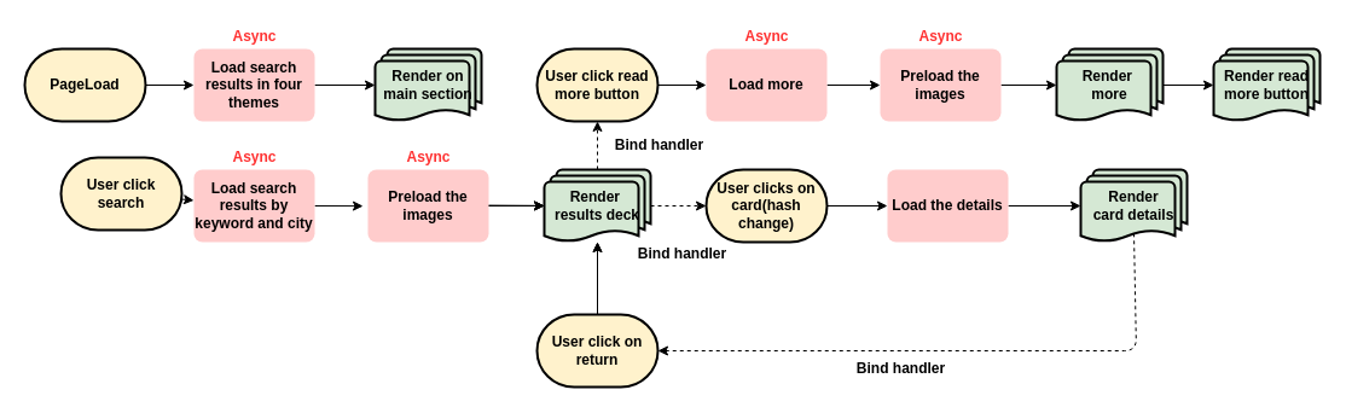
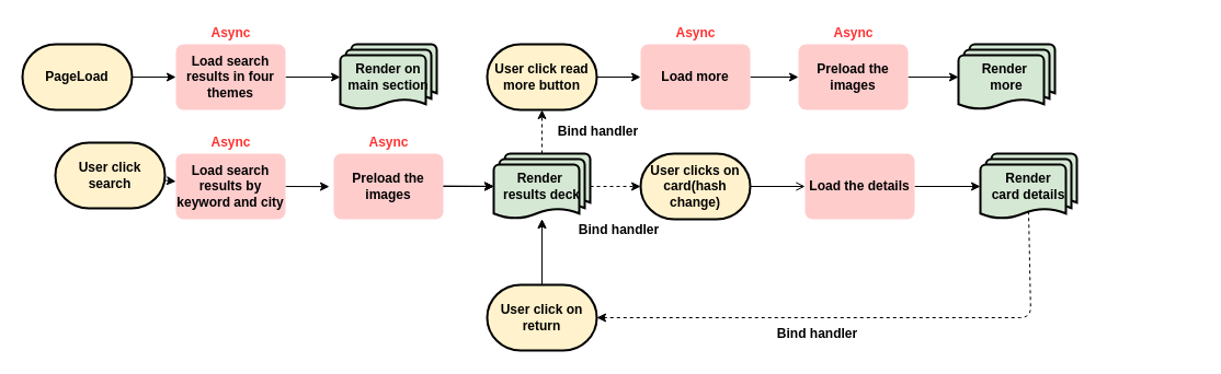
  <mxCell id="0" />
  <mxCell id="1" parent="0" />
  <mxCell id="2" value="" style="edgeStyle=none;html=1;fontColor=#000000;labelBackgroundColor=#000000;strokeColor=#000000;" parent="1" source="3" target="5" edge="1"><mxGeometry relative="1" as="geometry" /></mxCell>
  <mxCell id="3" value="&lt;font color=&quot;#000000&quot;&gt;&lt;b&gt;PageLoad&lt;/b&gt;&lt;/font&gt;" style="strokeWidth=2;html=1;shape=mxgraph.flowchart.terminator;whiteSpace=wrap;fillColor=#FFF2CC;shadow=0;sketch=0;" parent="1" vertex="1"><mxGeometry x="20" y="40" width="100" height="60" as="geometry" /></mxCell>
  <mxCell id="4" value="" style="edgeStyle=none;html=1;labelBackgroundColor=#000000;fontColor=#000000;strokeColor=#000000;" parent="1" source="5" target="7" edge="1"><mxGeometry relative="1" as="geometry" /></mxCell>
  <mxCell id="5" value="&lt;font color=&quot;#000000&quot;&gt;&lt;b&gt;Load search results in four themes&lt;/b&gt;&lt;/font&gt;" style="rounded=1;whiteSpace=wrap;html=1;absoluteArcSize=1;arcSize=14;strokeWidth=2;shadow=0;sketch=0;fillColor=#ffcccc;strokeColor=none;" parent="1" vertex="1"><mxGeometry x="160" y="40" width="100" height="60" as="geometry" /></mxCell>
  <mxCell id="6" value="&lt;b&gt;&lt;font color=&quot;#ff3333&quot;&gt;Async&lt;/font&gt;&lt;/b&gt;" style="text;html=1;align=center;verticalAlign=middle;resizable=0;points=[];autosize=1;strokeColor=none;fillColor=none;fontColor=#000000;" parent="1" vertex="1"><mxGeometry x="185" y="20" width="50" height="20" as="geometry" /></mxCell>
  <mxCell id="7" value="&lt;b&gt;Render on main section&lt;/b&gt;" style="strokeWidth=2;html=1;shape=mxgraph.flowchart.multi-document;whiteSpace=wrap;shadow=0;sketch=0;fontColor=#000000;fillColor=#d5e8d4;" parent="1" vertex="1"><mxGeometry x="310" y="40" width="88" height="60" as="geometry" /></mxCell>
  <mxCell id="8" value="" style="edgeStyle=none;html=1;labelBackgroundColor=#000000;fontColor=#FF3333;strokeColor=#000000;" parent="1" source="9" target="11" edge="1"><mxGeometry relative="1" as="geometry" /></mxCell>
  <mxCell id="9" value="&lt;font color=&quot;#000000&quot;&gt;&lt;b&gt;User click search&lt;/b&gt;&lt;/font&gt;" style="strokeWidth=2;html=1;shape=mxgraph.flowchart.terminator;whiteSpace=wrap;fillColor=#FFF2CC;shadow=0;sketch=0;" parent="1" vertex="1"><mxGeometry x="50" y="130" width="100" height="60" as="geometry" /></mxCell>
  <mxCell id="10" style="edgeStyle=none;html=1;exitX=1;exitY=0.5;exitDx=0;exitDy=0;strokeColor=#000000;" parent="1" source="11" edge="1"><mxGeometry relative="1" as="geometry"><mxPoint x="300" y="170.143" as="targetPoint" /></mxGeometry></mxCell>
  <mxCell id="11" value="&lt;font color=&quot;#000000&quot;&gt;&lt;b&gt;Load search results by keyword and city&lt;/b&gt;&lt;/font&gt;" style="rounded=1;whiteSpace=wrap;html=1;absoluteArcSize=1;arcSize=14;strokeWidth=2;shadow=0;sketch=0;fillColor=#ffcccc;strokeColor=none;" parent="1" vertex="1"><mxGeometry x="160" y="140" width="100" height="60" as="geometry" /></mxCell>
  <mxCell id="12" style="edgeStyle=none;html=1;entryX=0;entryY=0.5;entryDx=0;entryDy=0;entryPerimeter=0;strokeColor=#000000;dashed=1;" parent="1" source="14" target="25" edge="1"><mxGeometry relative="1" as="geometry" /></mxCell>
  <mxCell id="13" style="edgeStyle=none;html=1;exitX=0.5;exitY=0;exitDx=0;exitDy=0;exitPerimeter=0;entryX=0.5;entryY=1;entryDx=0;entryDy=0;entryPerimeter=0;strokeColor=#000000;dashed=1;" edge="1" parent="1" source="14" target="33"><mxGeometry relative="1" as="geometry" /></mxCell>
  <mxCell id="14" value="&lt;b&gt;Render&amp;nbsp;&lt;br&gt;results deck&lt;br&gt;&lt;/b&gt;" style="strokeWidth=2;html=1;shape=mxgraph.flowchart.multi-document;whiteSpace=wrap;shadow=0;sketch=0;fontColor=#000000;fillColor=#d5e8d4;" parent="1" vertex="1"><mxGeometry x="450" y="140" width="88" height="60" as="geometry" /></mxCell>
  <mxCell id="15" value="&lt;b&gt;&lt;font color=&quot;#ff3333&quot;&gt;Async&lt;/font&gt;&lt;/b&gt;" style="text;html=1;align=center;verticalAlign=middle;resizable=0;points=[];autosize=1;strokeColor=none;fillColor=none;fontColor=#000000;" parent="1" vertex="1"><mxGeometry x="185" y="120" width="50" height="20" as="geometry" /></mxCell>
  <mxCell id="16" value="" style="edgeStyle=none;html=1;" parent="1" source="18" target="14" edge="1"><mxGeometry relative="1" as="geometry" /></mxCell>
  <mxCell id="17" style="edgeStyle=none;html=1;strokeColor=#000000;" parent="1" source="18" edge="1"><mxGeometry relative="1" as="geometry"><mxPoint x="494" y="200" as="targetPoint" /></mxGeometry></mxCell>
  <mxCell id="18" value="&lt;font color=&quot;#000000&quot;&gt;&lt;b&gt;User click on return&lt;/b&gt;&lt;/font&gt;" style="strokeWidth=2;html=1;shape=mxgraph.flowchart.terminator;whiteSpace=wrap;fillColor=#FFF2CC;shadow=0;sketch=0;" parent="1" vertex="1"><mxGeometry x="444" y="260" width="100" height="60" as="geometry" /></mxCell>
  <mxCell id="19" value="" style="edgeStyle=none;html=1;" parent="1" source="21" target="14" edge="1"><mxGeometry relative="1" as="geometry" /></mxCell>
  <mxCell id="20" style="edgeStyle=none;html=1;exitX=1;exitY=0.5;exitDx=0;exitDy=0;" parent="1" source="21" edge="1"><mxGeometry relative="1" as="geometry"><mxPoint x="450" y="169.833" as="targetPoint" /></mxGeometry></mxCell>
  <mxCell id="21" value="&lt;font color=&quot;#000000&quot;&gt;&lt;b&gt;Preload the images&lt;/b&gt;&lt;/font&gt;" style="rounded=1;whiteSpace=wrap;html=1;absoluteArcSize=1;arcSize=14;strokeWidth=2;shadow=0;sketch=0;fillColor=#ffcccc;strokeColor=none;" parent="1" vertex="1"><mxGeometry x="304" y="140" width="100" height="60" as="geometry" /></mxCell>
  <mxCell id="22" value="&lt;b&gt;&lt;font color=&quot;#ff3333&quot;&gt;Async&lt;/font&gt;&lt;/b&gt;" style="text;html=1;align=center;verticalAlign=middle;resizable=0;points=[];autosize=1;strokeColor=none;fillColor=none;fontColor=#000000;" parent="1" vertex="1"><mxGeometry x="329" y="120" width="50" height="20" as="geometry" /></mxCell>
  <mxCell id="23" value="" style="edgeStyle=none;html=1;labelBackgroundColor=#000000;fontColor=#FF3333;strokeColor=#000000;entryX=0;entryY=0.5;entryDx=0;entryDy=0;entryPerimeter=0;" parent="1" target="14" edge="1"><mxGeometry relative="1" as="geometry"><mxPoint x="404" y="169.58" as="sourcePoint" /><mxPoint x="444" y="169.58" as="targetPoint" /></mxGeometry></mxCell>
- <mxCell id="24" style="edgeStyle=none;html=1;exitX=1;exitY=0.5;exitDx=0;exitDy=0;exitPerimeter=0;entryX=0;entryY=0.5;entryDx=0;entryDy=0;strokeColor=#000000;" parent="1" source="25" target="28" edge="1"><mxGeometry relative="1" as="geometry" /></mxCell>
+ <mxCell id="24" style="edgeStyle=none;html=1;exitX=1;exitY=0.5;exitDx=0;exitDy=0;exitPerimeter=0;entryX=0;entryY=0.5;entryDx=0;entryDy=0;strokeColor=#000000;endArrow=open;" parent="1" source="25" target="28" edge="1"><mxGeometry relative="1" as="geometry" /></mxCell>
  <mxCell id="25" value="&lt;font color=&quot;#000000&quot;&gt;&lt;b&gt;User clicks on card(hash change)&lt;/b&gt;&lt;/font&gt;" style="strokeWidth=2;html=1;shape=mxgraph.flowchart.terminator;whiteSpace=wrap;fillColor=#FFF2CC;shadow=0;sketch=0;" parent="1" vertex="1"><mxGeometry x="584" y="140" width="100" height="60" as="geometry" /></mxCell>
  <mxCell id="26" value="&lt;b&gt;Bind handler&lt;/b&gt;" style="text;html=1;align=center;verticalAlign=middle;resizable=0;points=[];autosize=1;strokeColor=none;fillColor=none;fontColor=#000000;" parent="1" vertex="1"><mxGeometry x="519" y="200" width="90" height="20" as="geometry" /></mxCell>
  <mxCell id="27" style="edgeStyle=none;html=1;exitX=1;exitY=0.5;exitDx=0;exitDy=0;entryX=0;entryY=0.5;entryDx=0;entryDy=0;entryPerimeter=0;strokeColor=#000000;" parent="1" source="28" target="30" edge="1"><mxGeometry relative="1" as="geometry" /></mxCell>
  <mxCell id="28" value="&lt;font color=&quot;#000000&quot;&gt;&lt;b&gt;Load the details&lt;/b&gt;&lt;/font&gt;" style="rounded=1;whiteSpace=wrap;html=1;absoluteArcSize=1;arcSize=14;strokeWidth=2;shadow=0;sketch=0;fillColor=#ffcccc;strokeColor=none;" parent="1" vertex="1"><mxGeometry x="734" y="140" width="100" height="60" as="geometry" /></mxCell>
  <mxCell id="29" style="edgeStyle=none;html=1;exitX=0.5;exitY=0.88;exitDx=0;exitDy=0;exitPerimeter=0;strokeColor=#000000;entryX=1;entryY=0.5;entryDx=0;entryDy=0;entryPerimeter=0;dashed=1;" parent="1" source="30" target="18" edge="1"><mxGeometry relative="1" as="geometry"><mxPoint x="984.294" y="300" as="targetPoint" /><Array as="points"><mxPoint x="940" y="290" /></Array></mxGeometry></mxCell>
  <mxCell id="30" value="&lt;b&gt;Render&lt;br&gt;card details&lt;br&gt;&lt;/b&gt;" style="strokeWidth=2;html=1;shape=mxgraph.flowchart.multi-document;whiteSpace=wrap;shadow=0;sketch=0;fontColor=#000000;fillColor=#d5e8d4;" parent="1" vertex="1"><mxGeometry x="894" y="140" width="88" height="60" as="geometry" /></mxCell>
  <mxCell id="31" value="&lt;b&gt;Bind handler&lt;/b&gt;" style="text;html=1;align=center;verticalAlign=middle;resizable=0;points=[];autosize=1;strokeColor=none;fillColor=none;fontColor=#000000;" parent="1" vertex="1"><mxGeometry x="700" y="295" width="90" height="20" as="geometry" /></mxCell>
  <mxCell id="32" style="edgeStyle=none;html=1;exitX=1;exitY=0.5;exitDx=0;exitDy=0;exitPerimeter=0;entryX=0;entryY=0.5;entryDx=0;entryDy=0;strokeColor=#000000;" edge="1" parent="1" source="33" target="35"><mxGeometry relative="1" as="geometry" /></mxCell>
  <mxCell id="33" value="&lt;font color=&quot;#000000&quot;&gt;&lt;b&gt;User click read more button&lt;/b&gt;&lt;/font&gt;" style="strokeWidth=2;html=1;shape=mxgraph.flowchart.terminator;whiteSpace=wrap;fillColor=#FFF2CC;shadow=0;sketch=0;" vertex="1" parent="1"><mxGeometry x="444" y="40" width="100" height="60" as="geometry" /></mxCell>
  <mxCell id="34" style="edgeStyle=none;html=1;exitX=1;exitY=0.5;exitDx=0;exitDy=0;entryX=0;entryY=0.5;entryDx=0;entryDy=0;strokeColor=#000000;" edge="1" parent="1" source="35" target="38"><mxGeometry relative="1" as="geometry" /></mxCell>
  <mxCell id="35" value="&lt;font color=&quot;#000000&quot;&gt;&lt;b&gt;Load more&lt;/b&gt;&lt;/font&gt;" style="rounded=1;whiteSpace=wrap;html=1;absoluteArcSize=1;arcSize=14;strokeWidth=2;shadow=0;sketch=0;fillColor=#ffcccc;strokeColor=none;" vertex="1" parent="1"><mxGeometry x="584" y="40" width="100" height="60" as="geometry" /></mxCell>
  <mxCell id="36" value="&lt;b&gt;&lt;font color=&quot;#ff3333&quot;&gt;Async&lt;/font&gt;&lt;/b&gt;" style="text;html=1;align=center;verticalAlign=middle;resizable=0;points=[];autosize=1;strokeColor=none;fillColor=none;fontColor=#000000;" vertex="1" parent="1"><mxGeometry x="609" y="20" width="50" height="20" as="geometry" /></mxCell>
  <mxCell id="37" style="edgeStyle=none;html=1;exitX=1;exitY=0.5;exitDx=0;exitDy=0;entryX=0;entryY=0.5;entryDx=0;entryDy=0;entryPerimeter=0;strokeColor=#000000;" edge="1" parent="1" source="38" target="41"><mxGeometry relative="1" as="geometry" /></mxCell>
  <mxCell id="38" value="&lt;font color=&quot;#000000&quot;&gt;&lt;b&gt;Preload the images&lt;/b&gt;&lt;/font&gt;" style="rounded=1;whiteSpace=wrap;html=1;absoluteArcSize=1;arcSize=14;strokeWidth=2;shadow=0;sketch=0;fillColor=#ffcccc;strokeColor=none;" vertex="1" parent="1"><mxGeometry x="728" y="40" width="100" height="60" as="geometry" /></mxCell>
  <mxCell id="39" value="&lt;b&gt;&lt;font color=&quot;#ff3333&quot;&gt;Async&lt;/font&gt;&lt;/b&gt;" style="text;html=1;align=center;verticalAlign=middle;resizable=0;points=[];autosize=1;strokeColor=none;fillColor=none;fontColor=#000000;" vertex="1" parent="1"><mxGeometry x="753" y="20" width="50" height="20" as="geometry" /></mxCell>
- <mxCell id="40" style="edgeStyle=none;html=1;exitX=1;exitY=0.5;exitDx=0;exitDy=0;exitPerimeter=0;entryX=0;entryY=0.5;entryDx=0;entryDy=0;entryPerimeter=0;strokeColor=#000000;" edge="1" parent="1" source="41" target="42"><mxGeometry relative="1" as="geometry" /></mxCell>
  <mxCell id="41" value="&lt;b&gt;Render&amp;nbsp;&lt;br&gt;more&lt;br&gt;&lt;/b&gt;" style="strokeWidth=2;html=1;shape=mxgraph.flowchart.multi-document;whiteSpace=wrap;shadow=0;sketch=0;fontColor=#000000;fillColor=#d5e8d4;" vertex="1" parent="1"><mxGeometry x="874" y="40" width="88" height="60" as="geometry" /></mxCell>
- <mxCell id="42" value="&lt;b&gt;Render read more button&lt;br&gt;&lt;/b&gt;" style="strokeWidth=2;html=1;shape=mxgraph.flowchart.multi-document;whiteSpace=wrap;shadow=0;sketch=0;fontColor=#000000;fillColor=#d5e8d4;" vertex="1" parent="1"><mxGeometry x="1004" y="40" width="88" height="60" as="geometry" /></mxCell>
  <mxCell id="43" value="&lt;b&gt;Bind handler&lt;/b&gt;" style="text;html=1;align=center;verticalAlign=middle;resizable=0;points=[];autosize=1;strokeColor=none;fillColor=none;fontColor=#000000;" vertex="1" parent="1"><mxGeometry x="500" y="110" width="90" height="20" as="geometry" /></mxCell>
